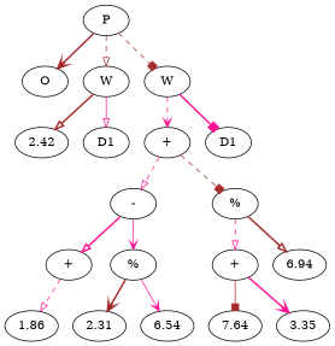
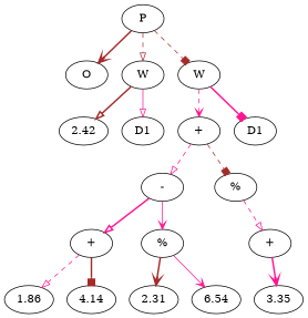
  digraph {
    edge [arrowhead=onormal color=deeppink style=bold]
    n1 [label=O]
    n2 [label=P]
    n3 [label=W]
    n4 [label=W]
    n5 [label=2.42]
    n6 [label=D1]
    n7 [label="+"]
    n8 [label=D1]
    n9 [label="-"]
    n10 [label="%"]
    n11 [label="+"]
    n12 [label="%"]
    n13 [label="+"]
-   n14 [label=6.94]
    n15 [label=1.86]
+   n16 [label=4.14]
    n17 [label=2.31]
    n18 [label=6.54]
-   n19 [label=7.64]
    n20 [label=3.35]
    n2 -> n1 [arrowhead=vee color=brown]
    n2 -> n3 [color=brown style=dashed]
    n2 -> n4 [arrowhead=box color=brown style=dashed]
    n3 -> n5 [color=brown]
    n3 -> n6 [style=solid]
    n4 -> n7 [arrowhead=vee style=dashed]
    n4 -> n8 [arrowhead=box]
    n7 -> n9 [style=dashed]
    n7 -> n10 [arrowhead=box color=brown style=dashed]
    n9 -> n11
    n9 -> n12 [arrowhead=vee style=solid]
    n10 -> n13 [style=dashed]
-   n10 -> n14 [color=brown]
    n11 -> n15 [style=dashed]
+   n11 -> n16 [arrowhead=box color=brown]
    n12 -> n17 [arrowhead=vee color=brown]
    n12 -> n18 [arrowhead=vee style=solid]
-   n13 -> n19 [arrowhead=box color=brown style=solid]
    n13 -> n20 [arrowhead=vee]
  }
